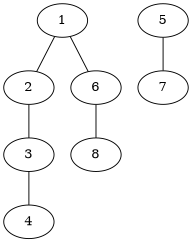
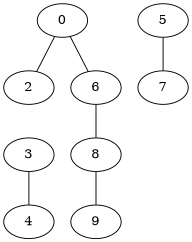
  graph {
-   1 [height=0.5 width=0.75]
+   1 [height=0.5 width=0.75 label=0]
    2 [height=0.5 width=0.75]
    6 [height=0.5 width=0.75]
    3 [height=0.5 width=0.75]
    8 [height=0.5 width=0.75]
+   9 [height=0.5 width=0.75]
    4 [height=0.5 width=0.75]
    5 [height=0.5 width=0.75]
    7 [height=0.5 width=0.75]
    1 -- 2
    1 -- 6
-   2 -- 3
    6 -- 8
    3 -- 4
+   8 -- 9
    5 -- 7
  }
